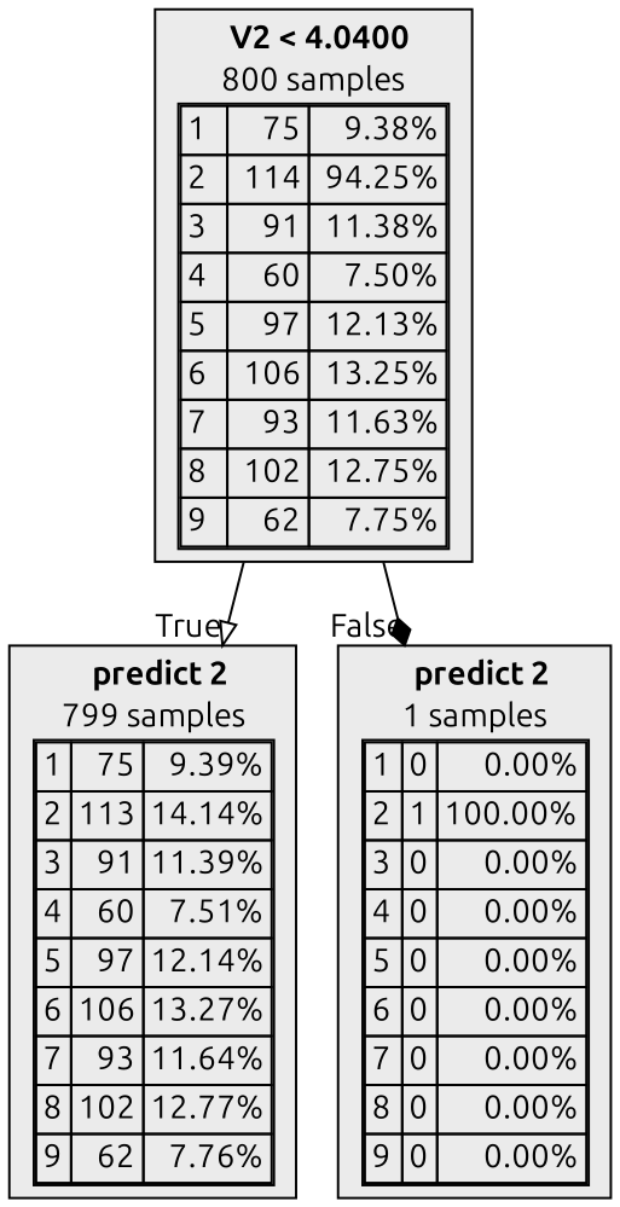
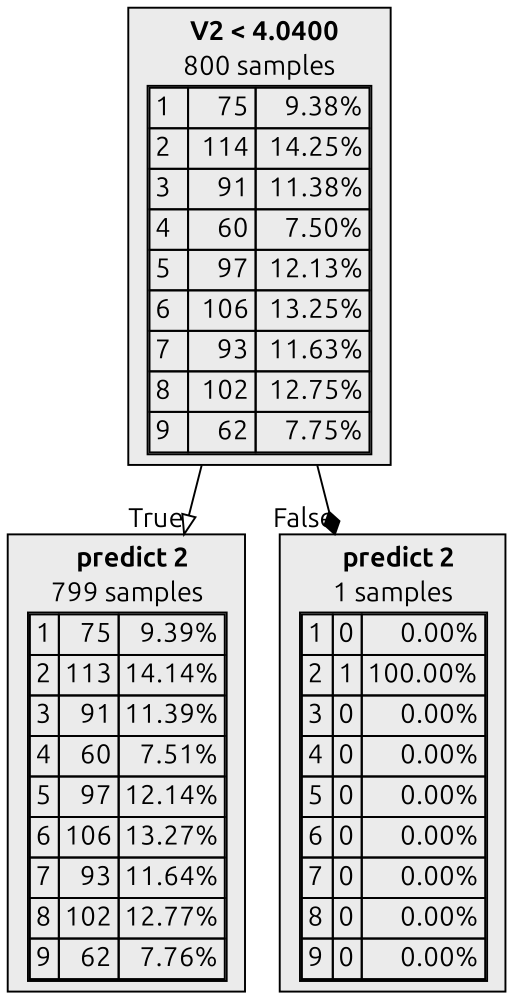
  digraph {
    fontname=Ubuntu
    node [fillcolor="#EBEBEB" fontname=Ubuntu shape=box style=filled color=black]
    edge [fontname=Ubuntu labeldistance=2.5]
-   n1 [label=<  <TABLE BORDER="0" CELLPADDING="0">       <TR>     <TD>       <B>V2 &lt; 4.0400</B>     </TD>   </TR>      <TR>       <TD>800 samples</TD>     </TR>     <TR>   <TD>     <TABLE CELLSPACING="0">                <TR >     <TD ALIGN="LEFT">1</TD>     <TD ALIGN="RIGHT">75</TD>     <TD ALIGN="RIGHT">9.38%</TD>   </TR>   <TR class="highlighted">     <TD ALIGN="LEFT">2</TD>     <TD ALIGN="RIGHT">114</TD>     <TD ALIGN="RIGHT">94.25%</TD>   </TR>   <TR >     <TD ALIGN="LEFT">3</TD>     <TD ALIGN="RIGHT">91</TD>     <TD ALIGN="RIGHT">11.38%</TD>   </TR>   <TR >     <TD ALIGN="LEFT">4</TD>     <TD ALIGN="RIGHT">60</TD>     <TD ALIGN="RIGHT">7.50%</TD>   </TR>   <TR >     <TD ALIGN="LEFT">5</TD>     <TD ALIGN="RIGHT">97</TD>     <TD ALIGN="RIGHT">12.13%</TD>   </TR>   <TR >     <TD ALIGN="LEFT">6</TD>     <TD ALIGN="RIGHT">106</TD>     <TD ALIGN="RIGHT">13.25%</TD>   </TR>   <TR >     <TD ALIGN="LEFT">7</TD>     <TD ALIGN="RIGHT">93</TD>     <TD ALIGN="RIGHT">11.63%</TD>   </TR>   <TR >     <TD ALIGN="LEFT">8</TD>     <TD ALIGN="RIGHT">102</TD>     <TD ALIGN="RIGHT">12.75%</TD>   </TR>   <TR >     <TD ALIGN="LEFT">9</TD>     <TD ALIGN="RIGHT">62</TD>     <TD ALIGN="RIGHT">7.75%</TD>   </TR>      </TABLE>   </TD> </TR>    </TABLE> > color=""]
+   n1 [label=<  <TABLE BORDER="0" CELLPADDING="0">       <TR>     <TD>       <B>V2 &lt; 4.0400</B>     </TD>   </TR>      <TR>       <TD>800 samples</TD>     </TR>     <TR>   <TD>     <TABLE CELLSPACING="0">                <TR >     <TD ALIGN="LEFT">1</TD>     <TD ALIGN="RIGHT">75</TD>     <TD ALIGN="RIGHT">9.38%</TD>   </TR>   <TR class="highlighted">     <TD ALIGN="LEFT">2</TD>     <TD ALIGN="RIGHT">114</TD>     <TD ALIGN="RIGHT">14.25%</TD>   </TR>   <TR >     <TD ALIGN="LEFT">3</TD>     <TD ALIGN="RIGHT">91</TD>     <TD ALIGN="RIGHT">11.38%</TD>   </TR>   <TR >     <TD ALIGN="LEFT">4</TD>     <TD ALIGN="RIGHT">60</TD>     <TD ALIGN="RIGHT">7.50%</TD>   </TR>   <TR >     <TD ALIGN="LEFT">5</TD>     <TD ALIGN="RIGHT">97</TD>     <TD ALIGN="RIGHT">12.13%</TD>   </TR>   <TR >     <TD ALIGN="LEFT">6</TD>     <TD ALIGN="RIGHT">106</TD>     <TD ALIGN="RIGHT">13.25%</TD>   </TR>   <TR >     <TD ALIGN="LEFT">7</TD>     <TD ALIGN="RIGHT">93</TD>     <TD ALIGN="RIGHT">11.63%</TD>   </TR>   <TR >     <TD ALIGN="LEFT">8</TD>     <TD ALIGN="RIGHT">102</TD>     <TD ALIGN="RIGHT">12.75%</TD>   </TR>   <TR >     <TD ALIGN="LEFT">9</TD>     <TD ALIGN="RIGHT">62</TD>     <TD ALIGN="RIGHT">7.75%</TD>   </TR>      </TABLE>   </TD> </TR>    </TABLE> > color=""]
    n2 [label=<  <TABLE BORDER="0" CELLPADDING="0">       <TR>     <TD>       <B>predict 2</B>     </TD>   </TR>      <TR>       <TD>799 samples</TD>     </TR>     <TR>   <TD>     <TABLE CELLSPACING="0">                <TR >     <TD ALIGN="LEFT">1</TD>     <TD ALIGN="RIGHT">75</TD>     <TD ALIGN="RIGHT">9.39%</TD>   </TR>   <TR class="highlighted">     <TD ALIGN="LEFT">2</TD>     <TD ALIGN="RIGHT">113</TD>     <TD ALIGN="RIGHT">14.14%</TD>   </TR>   <TR >     <TD ALIGN="LEFT">3</TD>     <TD ALIGN="RIGHT">91</TD>     <TD ALIGN="RIGHT">11.39%</TD>   </TR>   <TR >     <TD ALIGN="LEFT">4</TD>     <TD ALIGN="RIGHT">60</TD>     <TD ALIGN="RIGHT">7.51%</TD>   </TR>   <TR >     <TD ALIGN="LEFT">5</TD>     <TD ALIGN="RIGHT">97</TD>     <TD ALIGN="RIGHT">12.14%</TD>   </TR>   <TR >     <TD ALIGN="LEFT">6</TD>     <TD ALIGN="RIGHT">106</TD>     <TD ALIGN="RIGHT">13.27%</TD>   </TR>   <TR >     <TD ALIGN="LEFT">7</TD>     <TD ALIGN="RIGHT">93</TD>     <TD ALIGN="RIGHT">11.64%</TD>   </TR>   <TR >     <TD ALIGN="LEFT">8</TD>     <TD ALIGN="RIGHT">102</TD>     <TD ALIGN="RIGHT">12.77%</TD>   </TR>   <TR >     <TD ALIGN="LEFT">9</TD>     <TD ALIGN="RIGHT">62</TD>     <TD ALIGN="RIGHT">7.76%</TD>   </TR>      </TABLE>   </TD> </TR>    </TABLE> >]
    n3 [label=<  <TABLE BORDER="0" CELLPADDING="0">       <TR>     <TD>       <B>predict 2</B>     </TD>   </TR>      <TR>       <TD>1 samples</TD>     </TR>     <TR>   <TD>     <TABLE CELLSPACING="0">                <TR >     <TD ALIGN="LEFT">1</TD>     <TD ALIGN="RIGHT">0</TD>     <TD ALIGN="RIGHT">0.00%</TD>   </TR>   <TR class="highlighted">     <TD ALIGN="LEFT">2</TD>     <TD ALIGN="RIGHT">1</TD>     <TD ALIGN="RIGHT">100.00%</TD>   </TR>   <TR >     <TD ALIGN="LEFT">3</TD>     <TD ALIGN="RIGHT">0</TD>     <TD ALIGN="RIGHT">0.00%</TD>   </TR>   <TR >     <TD ALIGN="LEFT">4</TD>     <TD ALIGN="RIGHT">0</TD>     <TD ALIGN="RIGHT">0.00%</TD>   </TR>   <TR >     <TD ALIGN="LEFT">5</TD>     <TD ALIGN="RIGHT">0</TD>     <TD ALIGN="RIGHT">0.00%</TD>   </TR>   <TR >     <TD ALIGN="LEFT">6</TD>     <TD ALIGN="RIGHT">0</TD>     <TD ALIGN="RIGHT">0.00%</TD>   </TR>   <TR >     <TD ALIGN="LEFT">7</TD>     <TD ALIGN="RIGHT">0</TD>     <TD ALIGN="RIGHT">0.00%</TD>   </TR>   <TR >     <TD ALIGN="LEFT">8</TD>     <TD ALIGN="RIGHT">0</TD>     <TD ALIGN="RIGHT">0.00%</TD>   </TR>   <TR >     <TD ALIGN="LEFT">9</TD>     <TD ALIGN="RIGHT">0</TD>     <TD ALIGN="RIGHT">0.00%</TD>   </TR>      </TABLE>   </TD> </TR>    </TABLE> >]
    n1 -> n2 [headlabel=True labelangle=45 arrowhead=onormal]
    n1 -> n3 [headlabel=False labelangle=-45 arrowhead=diamond]
  }
